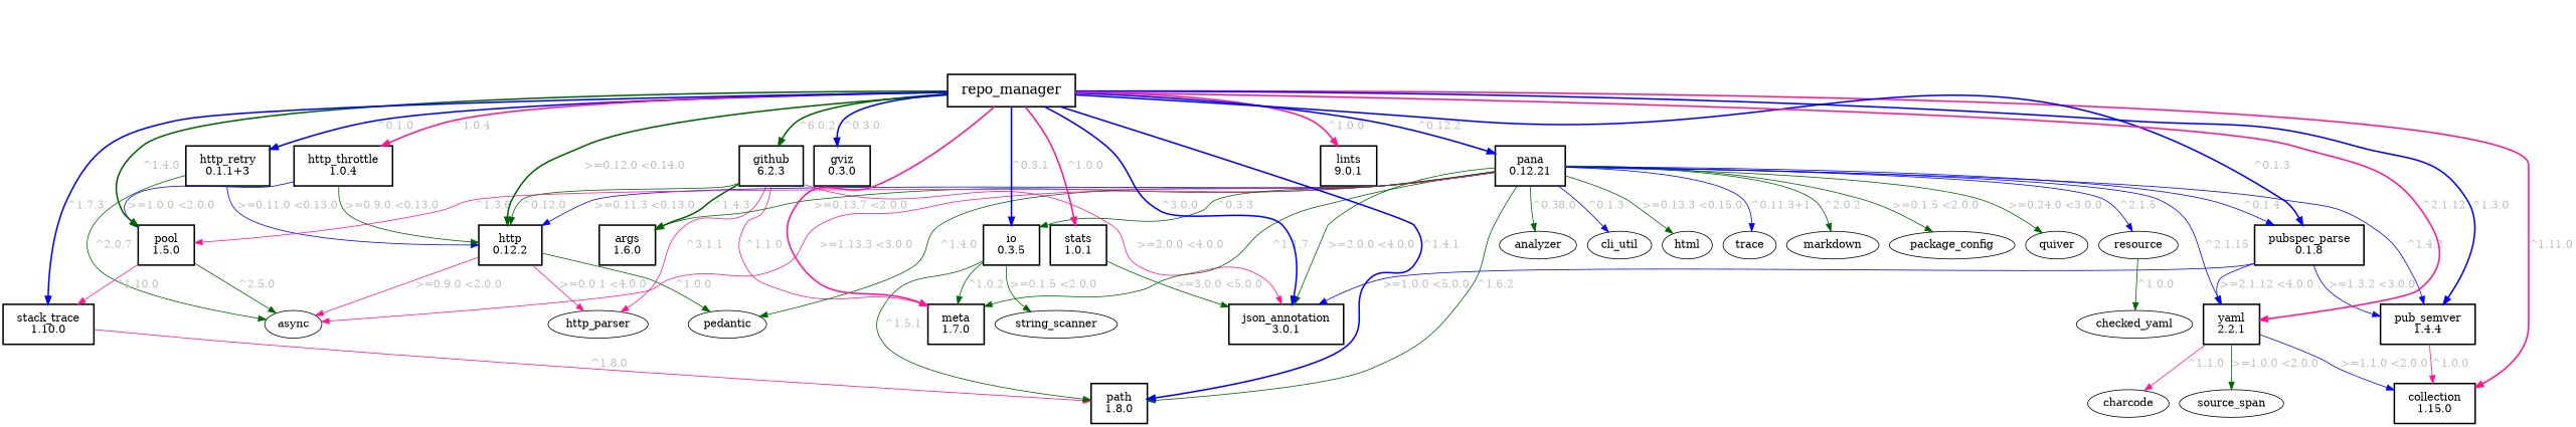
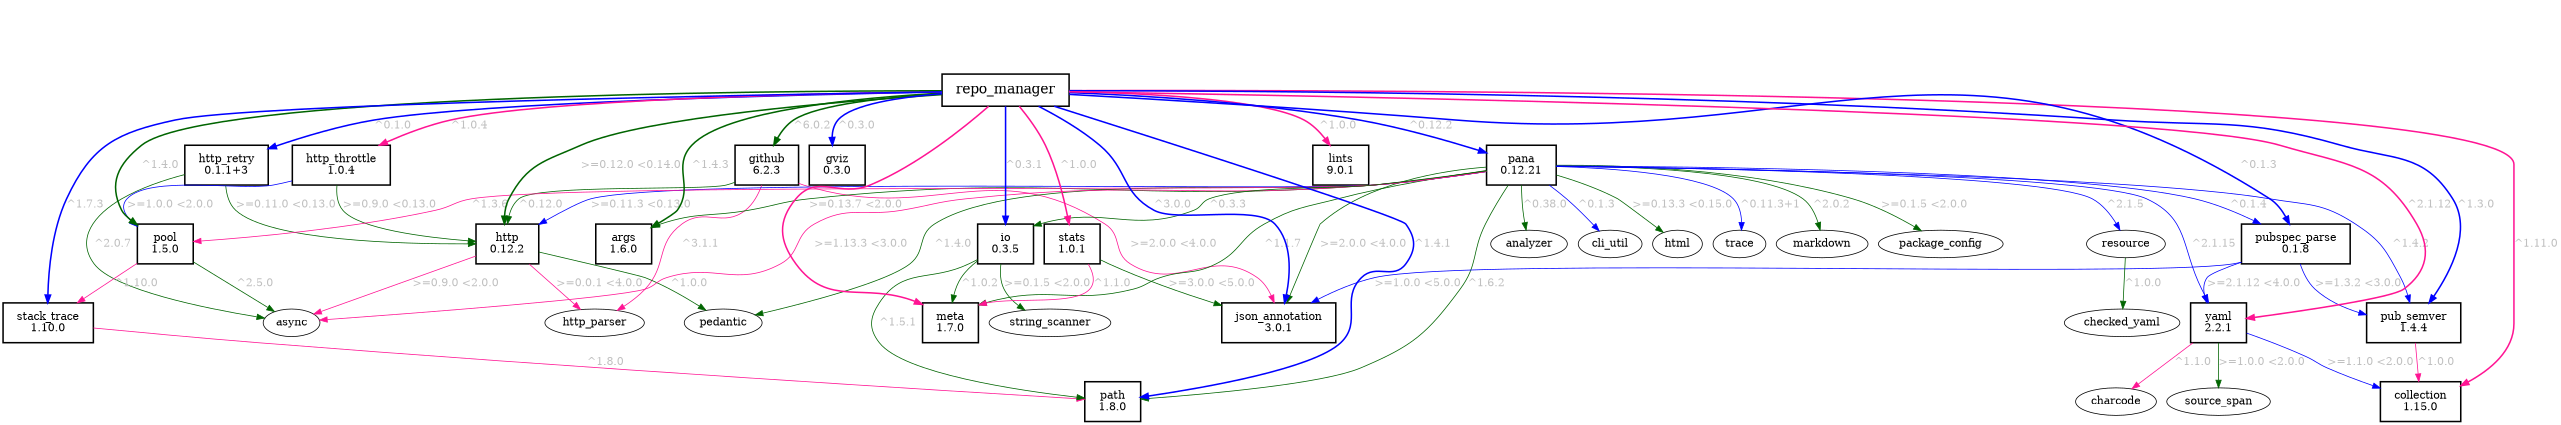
  digraph {
    nodesep=0.2
    node [margin="0.25,0.15" shape=box style=bold]
    edge [color=darkgreen fontcolor=gray]
    n1 [label="args\n1.6.0"]
    n2 [label="collection\n1.15.0"]
    n3 [label="github\n6.2.3"]
    n4 [label="http\n0.12.2"]
    http_parser [margin="" shape="" style=""]
    n6 [label="json_annotation\n3.0.1"]
    n7 [label="meta\n1.7.0"]
    pedantic [margin="" shape="" style=""]
    async [margin="" shape="" style=""]
    n10 [label="path\n1.8.0"]
    n11 [label="gviz\n0.3.0"]
    n12 [label="http_retry\n0.1.1+3"]
    n13 [label="http_throttle\n1.0.4"]
    n14 [label="pool\n1.5.0"]
    n15 [label="stack_trace\n1.10.0"]
    n16 [label="io\n0.3.5"]
    string_scanner [margin="" shape="" style=""]
    n18 [label="lints\n9.0.1"]
    n19 [label="pana\n0.12.21"]
    analyzer [margin="" shape="" style=""]
    cli_util [margin="" shape="" style=""]
    html [margin="" shape="" style=""]
    n23 [label=trace margin="" shape="" style=""]
    markdown [margin="" shape="" style=""]
    package_config [margin="" shape="" style=""]
    n26 [label="pub_semver\n1.4.4"]
    n27 [label="pubspec_parse\n0.1.8"]
-   quiver [margin="" shape="" style=""]
    resource [margin="" shape="" style=""]
    n30 [label="yaml\n2.2.1"]
    checked_yaml [margin="" shape="" style=""]
    charcode [margin="" shape="" style=""]
    source_span [margin="" shape="" style=""]
    n34 [fontsize=18 label=repo_manager]
    n35 [label="stats\n1.0.1"]
    n3 -> n4 [label="^0.12.0"]
    n3 -> http_parser [color=deeppink label="^3.1.1"]
    n3 -> n6 [color=deeppink label=">=2.0.0 <4.0.0"]
-   n3 -> n7 [color=deeppink label="^1.1.0"]
+   n35 -> n7 [color=deeppink label="^1.1.0"]
    n4 -> http_parser [color=deeppink label=">=0.0.1 <4.0.0"]
    n4 -> pedantic [label="^1.0.0"]
    n4 -> async [color=deeppink label=">=0.9.0 <2.0.0"]
-   n12 -> n4 [color=blue label=">=0.11.0 <0.13.0"]
+   n12 -> n4 [label=">=0.11.0 <0.13.0"]
    n12 -> async [label="^2.0.7"]
    n13 -> n4 [label=">=0.9.0 <0.13.0"]
    n13 -> n14 [color=blue label=">=1.0.0 <2.0.0"]
    n14 -> async [label="^2.5.0"]
    n14 -> n15 [color=deeppink label="^1.10.0"]
    n15 -> n10 [color=deeppink label="^1.8.0"]
    n16 -> n7 [label="^1.0.2"]
    n16 -> n10 [label="^1.5.1"]
    n16 -> string_scanner [label=">=0.1.5 <2.0.0"]
    n19 -> n1 [label=">=0.13.7 <2.0.0"]
    n19 -> n4 [color=blue label=">=0.11.3 <0.13.0"]
    n19 -> n6 [label=">=2.0.0 <4.0.0"]
    n19 -> n7 [label="^1.1.7"]
    n19 -> pedantic [label="^1.4.0"]
    n19 -> async [color=deeppink label=">=1.13.3 <3.0.0"]
    n19 -> n10 [label="^1.6.2"]
    n19 -> n14 [color=deeppink label="^1.3.6"]
    n19 -> n16 [label="^0.3.3"]
    n19 -> analyzer [label="^0.38.0"]
    n19 -> cli_util [color=blue label="^0.1.3"]
    n19 -> html [label=">=0.13.3 <0.15.0"]
    n19 -> n23 [color=blue label="^0.11.3+1"]
    n19 -> markdown [label="^2.0.2"]
    n19 -> package_config [label=">=0.1.5 <2.0.0"]
    n19 -> n26 [color=blue label="^1.4.2"]
    n19 -> n27 [color=blue label="^0.1.4"]
-   n19 -> quiver [label=">=0.24.0 <3.0.0"]
    n19 -> resource [color=blue label="^2.1.5"]
    n19 -> n30 [color=blue label="^2.1.15"]
    n26 -> n2 [color=deeppink label="^1.0.0"]
    n27 -> n6 [color=blue label=">=1.0.0 <5.0.0"]
    n27 -> n26 [color=blue label=">=1.3.2 <3.0.0"]
    n27 -> n30 [color=blue label=">=2.1.12 <4.0.0"]
    resource -> checked_yaml [label="^1.0.0"]
    n30 -> n2 [color=blue label=">=1.1.0 <2.0.0"]
    n30 -> charcode [color=deeppink label="^1.1.0"]
    n30 -> source_span [label=">=1.0.0 <2.0.0"]
-   n3 -> n1 [label="^1.4.3" penwidth=2]
+   n34 -> n1 [label="^1.4.3" penwidth=2]
    n34 -> n2 [color=deeppink label="^1.11.0" penwidth=2]
    n34 -> n3 [label="^6.0.2" penwidth=2]
    n34 -> n4 [label=">=0.12.0 <0.14.0" penwidth=2]
    n34 -> n6 [color=blue label="^3.0.0" penwidth=2]
    n34 -> n7 [color=deeppink penwidth=2]
    n34 -> n10 [color=blue label="^1.4.1" penwidth=2]
    n34 -> n11 [color=blue label="^0.3.0" penwidth=2]
    n34 -> n12 [color=blue label="^0.1.0" penwidth=2]
    n34 -> n13 [color=deeppink label="^1.0.4" penwidth=2]
    n34 -> n14 [label="^1.4.0" penwidth=2]
    n34 -> n15 [color=blue label="^1.7.3" penwidth=2]
    n34 -> n16 [color=blue label="^0.3.1" penwidth=2]
    n34 -> n18 [color=deeppink label="^1.0.0" penwidth=2]
    n34 -> n19 [color=blue label="^0.12.2" penwidth=2]
    n34 -> n26 [color=blue label="^1.3.0" penwidth=2]
    n34 -> n27 [color=blue label="^0.1.3" penwidth=2]
    n34 -> n30 [color=deeppink label="^2.1.12" penwidth=2]
    n34 -> n35 [color=deeppink label="^1.0.0" penwidth=2]
    n35 -> n6 [label=">=3.0.0 <5.0.0"]
  }
